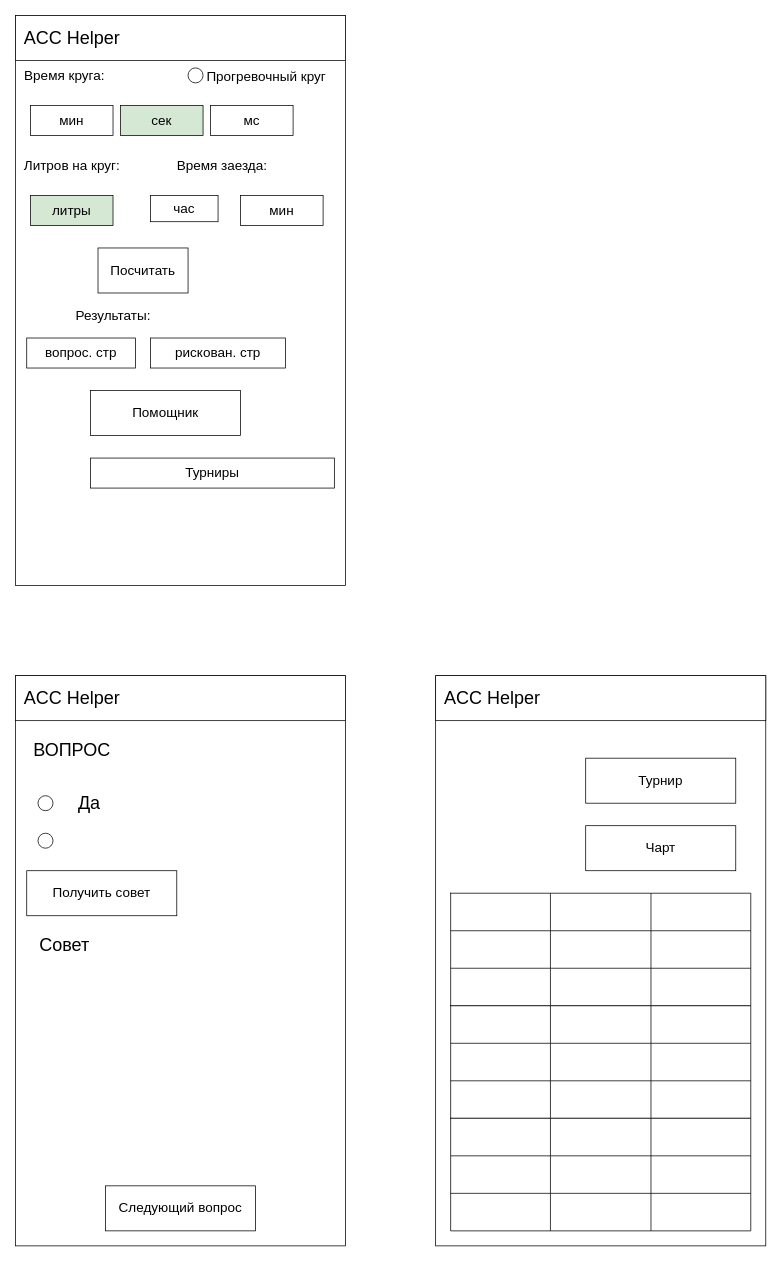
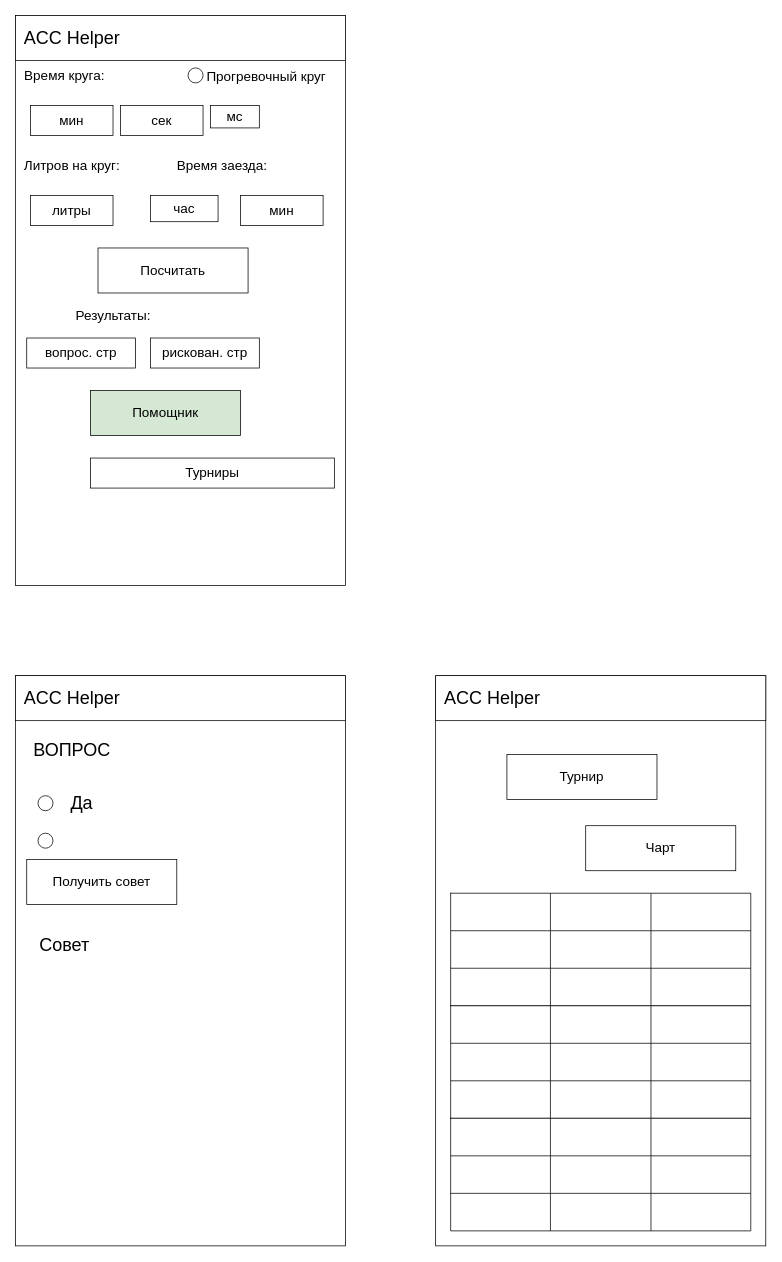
  <mxCell id="0" />
  <mxCell id="1" parent="0" />
  <mxCell id="2" value="" style="rounded=0;whiteSpace=wrap;html=1;" vertex="1" parent="1"><mxGeometry x="20" y="20" width="440" height="760" as="geometry" /></mxCell>
  <mxCell id="3" value="" style="rounded=0;whiteSpace=wrap;html=1;" vertex="1" parent="1"><mxGeometry x="20" y="20" width="440" height="60" as="geometry" /></mxCell>
  <mxCell id="4" value="&lt;font style=&quot;font-size: 24px;&quot;&gt;ACC Helper&lt;/font&gt;" style="text;html=1;align=center;verticalAlign=middle;resizable=0;points=[];autosize=1;strokeColor=none;fillColor=none;" vertex="1" parent="1"><mxGeometry x="20" y="30" width="150" height="40" as="geometry" /></mxCell>
  <mxCell id="5" value="&lt;font style=&quot;font-size: 18px;&quot;&gt;Время круга:&lt;/font&gt;" style="text;html=1;align=center;verticalAlign=middle;resizable=0;points=[];autosize=1;strokeColor=none;fillColor=none;" vertex="1" parent="1"><mxGeometry x="20" y="80" width="130" height="40" as="geometry" /></mxCell>
  <mxCell id="6" value="&lt;font style=&quot;font-size: 18px;&quot;&gt;мин&lt;/font&gt;" style="rounded=0;whiteSpace=wrap;html=1;" vertex="1" parent="1"><mxGeometry x="40" y="140" width="110" height="40" as="geometry" /></mxCell>
- <mxCell id="7" value="&lt;font style=&quot;font-size: 18px;&quot;&gt;сек&lt;/font&gt;" style="rounded=0;whiteSpace=wrap;html=1;fillColor=#d5e8d4;" vertex="1" parent="1"><mxGeometry x="160" y="140" width="110" height="40" as="geometry" /></mxCell>
- <mxCell id="8" value="&lt;font style=&quot;font-size: 18px;&quot;&gt;мс&lt;/font&gt;" style="rounded=0;whiteSpace=wrap;html=1;" vertex="1" parent="1"><mxGeometry x="280" y="140" width="110" height="40" as="geometry" /></mxCell>
+ <mxCell id="7" value="&lt;font style=&quot;font-size: 18px;&quot;&gt;сек&lt;/font&gt;" style="rounded=0;whiteSpace=wrap;html=1;" vertex="1" parent="1"><mxGeometry x="160" y="140" width="110" height="40" as="geometry" /></mxCell>
+ <mxCell id="8" value="&lt;font style=&quot;font-size: 18px;&quot;&gt;мс&lt;/font&gt;" style="rounded=0;whiteSpace=wrap;html=1;" vertex="1" parent="1"><mxGeometry x="280" y="140" width="65" height="30" as="geometry" /></mxCell>
  <mxCell id="9" value="" style="ellipse;whiteSpace=wrap;html=1;aspect=fixed;" vertex="1" parent="1"><mxGeometry x="250" y="90" width="20" height="20" as="geometry" /></mxCell>
  <mxCell id="10" value="&lt;span style=&quot;font-size: 18px;&quot;&gt;Прогревочный круг&lt;/span&gt;" style="text;html=1;align=center;verticalAlign=middle;resizable=0;points=[];autosize=1;strokeColor=none;fillColor=none;" vertex="1" parent="1"><mxGeometry x="264" y="82" width="180" height="40" as="geometry" /></mxCell>
  <mxCell id="11" value="&lt;font style=&quot;font-size: 18px;&quot;&gt;Литров на круг:&lt;/font&gt;" style="text;html=1;align=center;verticalAlign=middle;resizable=0;points=[];autosize=1;strokeColor=none;fillColor=none;" vertex="1" parent="1"><mxGeometry x="20" y="200" width="150" height="40" as="geometry" /></mxCell>
- <mxCell id="12" value="&lt;font style=&quot;font-size: 18px;&quot;&gt;литры&lt;/font&gt;" style="rounded=0;whiteSpace=wrap;html=1;fillColor=#d5e8d4;" vertex="1" parent="1"><mxGeometry x="40" y="260" width="110" height="40" as="geometry" /></mxCell>
+ <mxCell id="12" value="&lt;font style=&quot;font-size: 18px;&quot;&gt;литры&lt;/font&gt;" style="rounded=0;whiteSpace=wrap;html=1;" vertex="1" parent="1"><mxGeometry x="40" y="260" width="110" height="40" as="geometry" /></mxCell>
  <mxCell id="13" value="&lt;span style=&quot;font-size: 18px;&quot;&gt;Время заезда:&lt;/span&gt;" style="text;html=1;align=center;verticalAlign=middle;resizable=0;points=[];autosize=1;strokeColor=none;fillColor=none;" vertex="1" parent="1"><mxGeometry x="225" y="200" width="140" height="40" as="geometry" /></mxCell>
  <mxCell id="14" value="&lt;font style=&quot;font-size: 18px;&quot;&gt;час&lt;/font&gt;" style="rounded=0;whiteSpace=wrap;html=1;" vertex="1" parent="1"><mxGeometry x="200" y="260" width="90" height="35" as="geometry" /></mxCell>
  <mxCell id="15" value="&lt;font style=&quot;font-size: 18px;&quot;&gt;мин&lt;/font&gt;" style="rounded=0;whiteSpace=wrap;html=1;" vertex="1" parent="1"><mxGeometry x="320" y="260" width="110" height="40" as="geometry" /></mxCell>
- <mxCell id="16" value="&lt;font style=&quot;font-size: 18px;&quot;&gt;Посчитать&lt;/font&gt;" style="rounded=0;whiteSpace=wrap;html=1;" vertex="1" parent="1"><mxGeometry x="130" y="330" width="120" height="60" as="geometry" /></mxCell>
+ <mxCell id="16" value="&lt;font style=&quot;font-size: 18px;&quot;&gt;Посчитать&lt;/font&gt;" style="rounded=0;whiteSpace=wrap;html=1;" vertex="1" parent="1"><mxGeometry x="130" y="330" width="200" height="60" as="geometry" /></mxCell>
  <mxCell id="17" value="&lt;font style=&quot;font-size: 18px;&quot;&gt;Результаты:&lt;/font&gt;" style="text;html=1;align=center;verticalAlign=middle;resizable=0;points=[];autosize=1;strokeColor=none;fillColor=none;" vertex="1" parent="1"><mxGeometry x="90" y="400" width="120" height="40" as="geometry" /></mxCell>
  <mxCell id="18" value="&lt;font style=&quot;font-size: 18px;&quot;&gt;вопрос. стр&lt;/font&gt;" style="rounded=0;whiteSpace=wrap;html=1;" vertex="1" parent="1"><mxGeometry x="35" y="450" width="145" height="40" as="geometry" /></mxCell>
- <mxCell id="19" value="&lt;font style=&quot;font-size: 18px;&quot;&gt;рискован. стр&lt;/font&gt;" style="rounded=0;whiteSpace=wrap;html=1;" vertex="1" parent="1"><mxGeometry x="200" y="450" width="180" height="40" as="geometry" /></mxCell>
- <mxCell id="20" value="&lt;font style=&quot;font-size: 18px;&quot;&gt;Помощник&lt;/font&gt;" style="rounded=0;whiteSpace=wrap;html=1;" vertex="1" parent="1"><mxGeometry x="120" y="520" width="200" height="60" as="geometry" /></mxCell>
+ <mxCell id="19" value="&lt;font style=&quot;font-size: 18px;&quot;&gt;рискован. стр&lt;/font&gt;" style="rounded=0;whiteSpace=wrap;html=1;" vertex="1" parent="1"><mxGeometry x="200" y="450" width="145" height="40" as="geometry" /></mxCell>
+ <mxCell id="20" value="&lt;font style=&quot;font-size: 18px;&quot;&gt;Помощник&lt;/font&gt;" style="rounded=0;whiteSpace=wrap;html=1;fillColor=#d5e8d4;" vertex="1" parent="1"><mxGeometry x="120" y="520" width="200" height="60" as="geometry" /></mxCell>
  <mxCell id="21" value="&lt;font style=&quot;font-size: 18px;&quot;&gt;Турниры&lt;/font&gt;" style="rounded=0;whiteSpace=wrap;html=1;" vertex="1" parent="1"><mxGeometry x="120" y="610" width="325" height="40" as="geometry" /></mxCell>
  <mxCell id="22" value="" style="rounded=0;whiteSpace=wrap;html=1;" vertex="1" parent="1"><mxGeometry x="20" y="900" width="440" height="760" as="geometry" /></mxCell>
  <mxCell id="23" value="" style="rounded=0;whiteSpace=wrap;html=1;" vertex="1" parent="1"><mxGeometry x="20" y="900" width="440" height="60" as="geometry" /></mxCell>
  <mxCell id="24" value="&lt;font style=&quot;font-size: 24px;&quot;&gt;ACC Helper&lt;/font&gt;" style="text;html=1;align=center;verticalAlign=middle;resizable=0;points=[];autosize=1;strokeColor=none;fillColor=none;" vertex="1" parent="1"><mxGeometry x="20" y="910" width="150" height="40" as="geometry" /></mxCell>
  <mxCell id="25" value="&lt;font style=&quot;font-size: 24px;&quot;&gt;ВОПРОС&lt;/font&gt;" style="text;html=1;align=center;verticalAlign=middle;resizable=0;points=[];autosize=1;strokeColor=none;fillColor=none;" vertex="1" parent="1"><mxGeometry x="30" y="980" width="130" height="40" as="geometry" /></mxCell>
  <mxCell id="26" value="" style="ellipse;whiteSpace=wrap;html=1;aspect=fixed;" vertex="1" parent="1"><mxGeometry x="50" y="1060" width="20" height="20" as="geometry" /></mxCell>
  <mxCell id="27" value="" style="ellipse;whiteSpace=wrap;html=1;aspect=fixed;" vertex="1" parent="1"><mxGeometry x="50" y="1110" width="20" height="20" as="geometry" /></mxCell>
- <mxCell id="28" value="&lt;span style=&quot;font-size: 24px;&quot;&gt;Да&lt;/span&gt;" style="text;html=1;align=center;verticalAlign=middle;resizable=0;points=[];autosize=1;strokeColor=none;fillColor=none;" vertex="1" parent="1"><mxGeometry x="92.5" y="1050" width="50" height="40" as="geometry" /></mxCell>
- <mxCell id="29" value="&lt;font style=&quot;font-size: 18px;&quot;&gt;Получить совет&lt;/font&gt;" style="rounded=0;whiteSpace=wrap;html=1;" vertex="1" parent="1"><mxGeometry x="35" y="1160" width="200" height="60" as="geometry" /></mxCell>
+ <mxCell id="28" value="&lt;span style=&quot;font-size: 24px;&quot;&gt;Да&lt;/span&gt;" style="text;html=1;align=center;verticalAlign=middle;resizable=0;points=[];autosize=1;strokeColor=none;fillColor=none;" vertex="1" parent="1"><mxGeometry x="82.5" y="1050" width="50" height="40" as="geometry" /></mxCell>
+ <mxCell id="29" value="&lt;font style=&quot;font-size: 18px;&quot;&gt;Получить совет&lt;/font&gt;" style="rounded=0;whiteSpace=wrap;html=1;" vertex="1" parent="1"><mxGeometry x="35" y="1145" width="200" height="60" as="geometry" /></mxCell>
  <mxCell id="30" value="&lt;font style=&quot;font-size: 24px;&quot;&gt;Совет&lt;/font&gt;" style="text;html=1;align=center;verticalAlign=middle;resizable=0;points=[];autosize=1;strokeColor=none;fillColor=none;" vertex="1" parent="1"><mxGeometry x="40" y="1240" width="90" height="40" as="geometry" /></mxCell>
- <mxCell id="31" value="&lt;font style=&quot;font-size: 18px;&quot;&gt;Следующий вопрос&lt;/font&gt;" style="rounded=0;whiteSpace=wrap;html=1;" vertex="1" parent="1"><mxGeometry x="140" y="1580" width="200" height="60" as="geometry" /></mxCell>
  <mxCell id="32" value="" style="rounded=0;whiteSpace=wrap;html=1;" vertex="1" parent="1"><mxGeometry x="580" y="900" width="440" height="760" as="geometry" /></mxCell>
  <mxCell id="33" value="" style="rounded=0;whiteSpace=wrap;html=1;" vertex="1" parent="1"><mxGeometry x="580" y="900" width="440" height="60" as="geometry" /></mxCell>
  <mxCell id="34" value="&lt;font style=&quot;font-size: 24px;&quot;&gt;ACC Helper&lt;/font&gt;" style="text;html=1;align=center;verticalAlign=middle;resizable=0;points=[];autosize=1;strokeColor=none;fillColor=none;" vertex="1" parent="1"><mxGeometry x="580" y="910" width="150" height="40" as="geometry" /></mxCell>
- <mxCell id="35" value="&lt;span style=&quot;font-size: 18px;&quot;&gt;Турнир&lt;/span&gt;" style="rounded=0;whiteSpace=wrap;html=1;" vertex="1" parent="1"><mxGeometry x="780" y="1010" width="200" height="60" as="geometry" /></mxCell>
+ <mxCell id="35" value="&lt;span style=&quot;font-size: 18px;&quot;&gt;Турнир&lt;/span&gt;" style="rounded=0;whiteSpace=wrap;html=1;" vertex="1" parent="1"><mxGeometry x="675" y="1005" width="200" height="60" as="geometry" /></mxCell>
  <mxCell id="36" value="&lt;span style=&quot;font-size: 18px;&quot;&gt;Чарт&lt;/span&gt;" style="rounded=0;whiteSpace=wrap;html=1;" vertex="1" parent="1"><mxGeometry x="780" y="1100" width="200" height="60" as="geometry" /></mxCell>
  <mxCell id="37" value="" style="shape=table;startSize=0;container=1;collapsible=0;childLayout=tableLayout;fontSize=16;" vertex="1" parent="1"><mxGeometry x="600" y="1190" width="400" height="150" as="geometry" /></mxCell>
  <mxCell id="38" value="" style="shape=tableRow;horizontal=0;startSize=0;swimlaneHead=0;swimlaneBody=0;strokeColor=inherit;top=0;left=0;bottom=0;right=0;collapsible=0;dropTarget=0;fillColor=none;points=[[0,0.5],[1,0.5]];portConstraint=eastwest;fontSize=16;" vertex="1" parent="37"><mxGeometry width="400" height="50" as="geometry" /></mxCell>
  <mxCell id="39" value="" style="shape=partialRectangle;html=1;whiteSpace=wrap;connectable=0;strokeColor=inherit;overflow=hidden;fillColor=none;top=0;left=0;bottom=0;right=0;pointerEvents=1;fontSize=16;" vertex="1" parent="38"><mxGeometry width="133" height="50" as="geometry"><mxRectangle width="133" height="50" as="alternateBounds" /></mxGeometry></mxCell>
  <mxCell id="40" value="" style="shape=partialRectangle;html=1;whiteSpace=wrap;connectable=0;strokeColor=inherit;overflow=hidden;fillColor=none;top=0;left=0;bottom=0;right=0;pointerEvents=1;fontSize=16;" vertex="1" parent="38"><mxGeometry x="133" width="134" height="50" as="geometry"><mxRectangle width="134" height="50" as="alternateBounds" /></mxGeometry></mxCell>
  <mxCell id="41" value="" style="shape=partialRectangle;html=1;whiteSpace=wrap;connectable=0;strokeColor=inherit;overflow=hidden;fillColor=none;top=0;left=0;bottom=0;right=0;pointerEvents=1;fontSize=16;" vertex="1" parent="38"><mxGeometry x="267" width="133" height="50" as="geometry"><mxRectangle width="133" height="50" as="alternateBounds" /></mxGeometry></mxCell>
  <mxCell id="42" value="" style="shape=tableRow;horizontal=0;startSize=0;swimlaneHead=0;swimlaneBody=0;strokeColor=inherit;top=0;left=0;bottom=0;right=0;collapsible=0;dropTarget=0;fillColor=none;points=[[0,0.5],[1,0.5]];portConstraint=eastwest;fontSize=16;" vertex="1" parent="37"><mxGeometry y="50" width="400" height="50" as="geometry" /></mxCell>
  <mxCell id="43" value="" style="shape=partialRectangle;html=1;whiteSpace=wrap;connectable=0;strokeColor=inherit;overflow=hidden;fillColor=none;top=0;left=0;bottom=0;right=0;pointerEvents=1;fontSize=16;" vertex="1" parent="42"><mxGeometry width="133" height="50" as="geometry"><mxRectangle width="133" height="50" as="alternateBounds" /></mxGeometry></mxCell>
  <mxCell id="44" value="" style="shape=partialRectangle;html=1;whiteSpace=wrap;connectable=0;strokeColor=inherit;overflow=hidden;fillColor=none;top=0;left=0;bottom=0;right=0;pointerEvents=1;fontSize=16;" vertex="1" parent="42"><mxGeometry x="133" width="134" height="50" as="geometry"><mxRectangle width="134" height="50" as="alternateBounds" /></mxGeometry></mxCell>
  <mxCell id="45" value="" style="shape=partialRectangle;html=1;whiteSpace=wrap;connectable=0;strokeColor=inherit;overflow=hidden;fillColor=none;top=0;left=0;bottom=0;right=0;pointerEvents=1;fontSize=16;" vertex="1" parent="42"><mxGeometry x="267" width="133" height="50" as="geometry"><mxRectangle width="133" height="50" as="alternateBounds" /></mxGeometry></mxCell>
  <mxCell id="46" value="" style="shape=tableRow;horizontal=0;startSize=0;swimlaneHead=0;swimlaneBody=0;strokeColor=inherit;top=0;left=0;bottom=0;right=0;collapsible=0;dropTarget=0;fillColor=none;points=[[0,0.5],[1,0.5]];portConstraint=eastwest;fontSize=16;" vertex="1" parent="37"><mxGeometry y="100" width="400" height="50" as="geometry" /></mxCell>
  <mxCell id="47" value="" style="shape=partialRectangle;html=1;whiteSpace=wrap;connectable=0;strokeColor=inherit;overflow=hidden;fillColor=none;top=0;left=0;bottom=0;right=0;pointerEvents=1;fontSize=16;" vertex="1" parent="46"><mxGeometry width="133" height="50" as="geometry"><mxRectangle width="133" height="50" as="alternateBounds" /></mxGeometry></mxCell>
  <mxCell id="48" value="" style="shape=partialRectangle;html=1;whiteSpace=wrap;connectable=0;strokeColor=inherit;overflow=hidden;fillColor=none;top=0;left=0;bottom=0;right=0;pointerEvents=1;fontSize=16;" vertex="1" parent="46"><mxGeometry x="133" width="134" height="50" as="geometry"><mxRectangle width="134" height="50" as="alternateBounds" /></mxGeometry></mxCell>
  <mxCell id="49" value="" style="shape=partialRectangle;html=1;whiteSpace=wrap;connectable=0;strokeColor=inherit;overflow=hidden;fillColor=none;top=0;left=0;bottom=0;right=0;pointerEvents=1;fontSize=16;" vertex="1" parent="46"><mxGeometry x="267" width="133" height="50" as="geometry"><mxRectangle width="133" height="50" as="alternateBounds" /></mxGeometry></mxCell>
  <mxCell id="50" value="" style="shape=table;startSize=0;container=1;collapsible=0;childLayout=tableLayout;fontSize=16;" vertex="1" parent="1"><mxGeometry x="600" y="1340" width="400" height="150" as="geometry" /></mxCell>
  <mxCell id="51" value="" style="shape=tableRow;horizontal=0;startSize=0;swimlaneHead=0;swimlaneBody=0;strokeColor=inherit;top=0;left=0;bottom=0;right=0;collapsible=0;dropTarget=0;fillColor=none;points=[[0,0.5],[1,0.5]];portConstraint=eastwest;fontSize=16;" vertex="1" parent="50"><mxGeometry width="400" height="50" as="geometry" /></mxCell>
  <mxCell id="52" value="" style="shape=partialRectangle;html=1;whiteSpace=wrap;connectable=0;strokeColor=inherit;overflow=hidden;fillColor=none;top=0;left=0;bottom=0;right=0;pointerEvents=1;fontSize=16;" vertex="1" parent="51"><mxGeometry width="133" height="50" as="geometry"><mxRectangle width="133" height="50" as="alternateBounds" /></mxGeometry></mxCell>
  <mxCell id="53" value="" style="shape=partialRectangle;html=1;whiteSpace=wrap;connectable=0;strokeColor=inherit;overflow=hidden;fillColor=none;top=0;left=0;bottom=0;right=0;pointerEvents=1;fontSize=16;" vertex="1" parent="51"><mxGeometry x="133" width="134" height="50" as="geometry"><mxRectangle width="134" height="50" as="alternateBounds" /></mxGeometry></mxCell>
  <mxCell id="54" value="" style="shape=partialRectangle;html=1;whiteSpace=wrap;connectable=0;strokeColor=inherit;overflow=hidden;fillColor=none;top=0;left=0;bottom=0;right=0;pointerEvents=1;fontSize=16;" vertex="1" parent="51"><mxGeometry x="267" width="133" height="50" as="geometry"><mxRectangle width="133" height="50" as="alternateBounds" /></mxGeometry></mxCell>
  <mxCell id="55" value="" style="shape=tableRow;horizontal=0;startSize=0;swimlaneHead=0;swimlaneBody=0;strokeColor=inherit;top=0;left=0;bottom=0;right=0;collapsible=0;dropTarget=0;fillColor=none;points=[[0,0.5],[1,0.5]];portConstraint=eastwest;fontSize=16;" vertex="1" parent="50"><mxGeometry y="50" width="400" height="50" as="geometry" /></mxCell>
  <mxCell id="56" value="" style="shape=partialRectangle;html=1;whiteSpace=wrap;connectable=0;strokeColor=inherit;overflow=hidden;fillColor=none;top=0;left=0;bottom=0;right=0;pointerEvents=1;fontSize=16;" vertex="1" parent="55"><mxGeometry width="133" height="50" as="geometry"><mxRectangle width="133" height="50" as="alternateBounds" /></mxGeometry></mxCell>
  <mxCell id="57" value="" style="shape=partialRectangle;html=1;whiteSpace=wrap;connectable=0;strokeColor=inherit;overflow=hidden;fillColor=none;top=0;left=0;bottom=0;right=0;pointerEvents=1;fontSize=16;" vertex="1" parent="55"><mxGeometry x="133" width="134" height="50" as="geometry"><mxRectangle width="134" height="50" as="alternateBounds" /></mxGeometry></mxCell>
  <mxCell id="58" value="" style="shape=partialRectangle;html=1;whiteSpace=wrap;connectable=0;strokeColor=inherit;overflow=hidden;fillColor=none;top=0;left=0;bottom=0;right=0;pointerEvents=1;fontSize=16;" vertex="1" parent="55"><mxGeometry x="267" width="133" height="50" as="geometry"><mxRectangle width="133" height="50" as="alternateBounds" /></mxGeometry></mxCell>
  <mxCell id="59" value="" style="shape=tableRow;horizontal=0;startSize=0;swimlaneHead=0;swimlaneBody=0;strokeColor=inherit;top=0;left=0;bottom=0;right=0;collapsible=0;dropTarget=0;fillColor=none;points=[[0,0.5],[1,0.5]];portConstraint=eastwest;fontSize=16;" vertex="1" parent="50"><mxGeometry y="100" width="400" height="50" as="geometry" /></mxCell>
  <mxCell id="60" value="" style="shape=partialRectangle;html=1;whiteSpace=wrap;connectable=0;strokeColor=inherit;overflow=hidden;fillColor=none;top=0;left=0;bottom=0;right=0;pointerEvents=1;fontSize=16;" vertex="1" parent="59"><mxGeometry width="133" height="50" as="geometry"><mxRectangle width="133" height="50" as="alternateBounds" /></mxGeometry></mxCell>
  <mxCell id="61" value="" style="shape=partialRectangle;html=1;whiteSpace=wrap;connectable=0;strokeColor=inherit;overflow=hidden;fillColor=none;top=0;left=0;bottom=0;right=0;pointerEvents=1;fontSize=16;" vertex="1" parent="59"><mxGeometry x="133" width="134" height="50" as="geometry"><mxRectangle width="134" height="50" as="alternateBounds" /></mxGeometry></mxCell>
  <mxCell id="62" value="" style="shape=partialRectangle;html=1;whiteSpace=wrap;connectable=0;strokeColor=inherit;overflow=hidden;fillColor=none;top=0;left=0;bottom=0;right=0;pointerEvents=1;fontSize=16;" vertex="1" parent="59"><mxGeometry x="267" width="133" height="50" as="geometry"><mxRectangle width="133" height="50" as="alternateBounds" /></mxGeometry></mxCell>
  <mxCell id="63" value="" style="shape=table;startSize=0;container=1;collapsible=0;childLayout=tableLayout;fontSize=16;" vertex="1" parent="1"><mxGeometry x="600" y="1490" width="400" height="150" as="geometry" /></mxCell>
  <mxCell id="64" value="" style="shape=tableRow;horizontal=0;startSize=0;swimlaneHead=0;swimlaneBody=0;strokeColor=inherit;top=0;left=0;bottom=0;right=0;collapsible=0;dropTarget=0;fillColor=none;points=[[0,0.5],[1,0.5]];portConstraint=eastwest;fontSize=16;" vertex="1" parent="63"><mxGeometry width="400" height="50" as="geometry" /></mxCell>
  <mxCell id="65" value="" style="shape=partialRectangle;html=1;whiteSpace=wrap;connectable=0;strokeColor=inherit;overflow=hidden;fillColor=none;top=0;left=0;bottom=0;right=0;pointerEvents=1;fontSize=16;" vertex="1" parent="64"><mxGeometry width="133" height="50" as="geometry"><mxRectangle width="133" height="50" as="alternateBounds" /></mxGeometry></mxCell>
  <mxCell id="66" value="" style="shape=partialRectangle;html=1;whiteSpace=wrap;connectable=0;strokeColor=inherit;overflow=hidden;fillColor=none;top=0;left=0;bottom=0;right=0;pointerEvents=1;fontSize=16;" vertex="1" parent="64"><mxGeometry x="133" width="134" height="50" as="geometry"><mxRectangle width="134" height="50" as="alternateBounds" /></mxGeometry></mxCell>
  <mxCell id="67" value="" style="shape=partialRectangle;html=1;whiteSpace=wrap;connectable=0;strokeColor=inherit;overflow=hidden;fillColor=none;top=0;left=0;bottom=0;right=0;pointerEvents=1;fontSize=16;" vertex="1" parent="64"><mxGeometry x="267" width="133" height="50" as="geometry"><mxRectangle width="133" height="50" as="alternateBounds" /></mxGeometry></mxCell>
  <mxCell id="68" value="" style="shape=tableRow;horizontal=0;startSize=0;swimlaneHead=0;swimlaneBody=0;strokeColor=inherit;top=0;left=0;bottom=0;right=0;collapsible=0;dropTarget=0;fillColor=none;points=[[0,0.5],[1,0.5]];portConstraint=eastwest;fontSize=16;" vertex="1" parent="63"><mxGeometry y="50" width="400" height="50" as="geometry" /></mxCell>
  <mxCell id="69" value="" style="shape=partialRectangle;html=1;whiteSpace=wrap;connectable=0;strokeColor=inherit;overflow=hidden;fillColor=none;top=0;left=0;bottom=0;right=0;pointerEvents=1;fontSize=16;" vertex="1" parent="68"><mxGeometry width="133" height="50" as="geometry"><mxRectangle width="133" height="50" as="alternateBounds" /></mxGeometry></mxCell>
  <mxCell id="70" value="" style="shape=partialRectangle;html=1;whiteSpace=wrap;connectable=0;strokeColor=inherit;overflow=hidden;fillColor=none;top=0;left=0;bottom=0;right=0;pointerEvents=1;fontSize=16;" vertex="1" parent="68"><mxGeometry x="133" width="134" height="50" as="geometry"><mxRectangle width="134" height="50" as="alternateBounds" /></mxGeometry></mxCell>
  <mxCell id="71" value="" style="shape=partialRectangle;html=1;whiteSpace=wrap;connectable=0;strokeColor=inherit;overflow=hidden;fillColor=none;top=0;left=0;bottom=0;right=0;pointerEvents=1;fontSize=16;" vertex="1" parent="68"><mxGeometry x="267" width="133" height="50" as="geometry"><mxRectangle width="133" height="50" as="alternateBounds" /></mxGeometry></mxCell>
  <mxCell id="72" value="" style="shape=tableRow;horizontal=0;startSize=0;swimlaneHead=0;swimlaneBody=0;strokeColor=inherit;top=0;left=0;bottom=0;right=0;collapsible=0;dropTarget=0;fillColor=none;points=[[0,0.5],[1,0.5]];portConstraint=eastwest;fontSize=16;" vertex="1" parent="63"><mxGeometry y="100" width="400" height="50" as="geometry" /></mxCell>
  <mxCell id="73" value="" style="shape=partialRectangle;html=1;whiteSpace=wrap;connectable=0;strokeColor=inherit;overflow=hidden;fillColor=none;top=0;left=0;bottom=0;right=0;pointerEvents=1;fontSize=16;" vertex="1" parent="72"><mxGeometry width="133" height="50" as="geometry"><mxRectangle width="133" height="50" as="alternateBounds" /></mxGeometry></mxCell>
  <mxCell id="74" value="" style="shape=partialRectangle;html=1;whiteSpace=wrap;connectable=0;strokeColor=inherit;overflow=hidden;fillColor=none;top=0;left=0;bottom=0;right=0;pointerEvents=1;fontSize=16;" vertex="1" parent="72"><mxGeometry x="133" width="134" height="50" as="geometry"><mxRectangle width="134" height="50" as="alternateBounds" /></mxGeometry></mxCell>
  <mxCell id="75" value="" style="shape=partialRectangle;html=1;whiteSpace=wrap;connectable=0;strokeColor=inherit;overflow=hidden;fillColor=none;top=0;left=0;bottom=0;right=0;pointerEvents=1;fontSize=16;" vertex="1" parent="72"><mxGeometry x="267" width="133" height="50" as="geometry"><mxRectangle width="133" height="50" as="alternateBounds" /></mxGeometry></mxCell>
